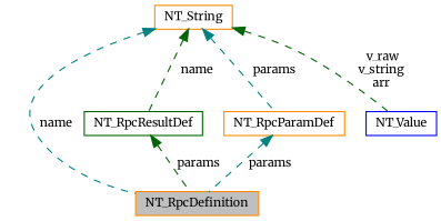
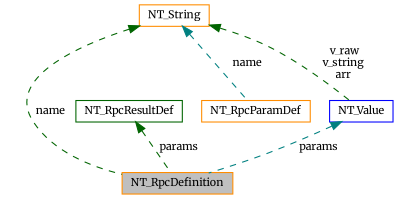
  digraph {
    fontname=Merriweather
    node [color=darkorange fillcolor=white fontname=Merriweather fontsize=10 shape=record style=filled]
    edge [color=darkgreen dir=back fontname=Merriweather fontsize=10 labelfontname=Helvetica labelfontsize=10 style=dashed]
    n1 [fillcolor=grey75 fontcolor=black height=0.2 label=NT_RpcDefinition width=0.4]
    n2 [color=darkgreen height=0.2 label=NT_RpcResultDef width=0.4]
    n3 [height=0.2 label=NT_String width=0.4]
    n4 [height=0.2 label=NT_RpcParamDef width=0.4]
    n5 [color=blue height=0.2 label=NT_Value width=0.4]
    n2 -> n1 [label=" params"]
-   n3 -> n1 [color=teal label=" name"]
-   n3 -> n2 [label=" name"]
-   n3 -> n4 [color=teal label=" params"]
+   n3 -> n1 [label=" name"]
+   n3 -> n4 [color=teal label=" name"]
    n3 -> n5 [label=" v_raw\nv_string\narr"]
-   n4 -> n1 [color=teal label=" params"]
+   n5 -> n1 [color=teal label=" params"]
  }
